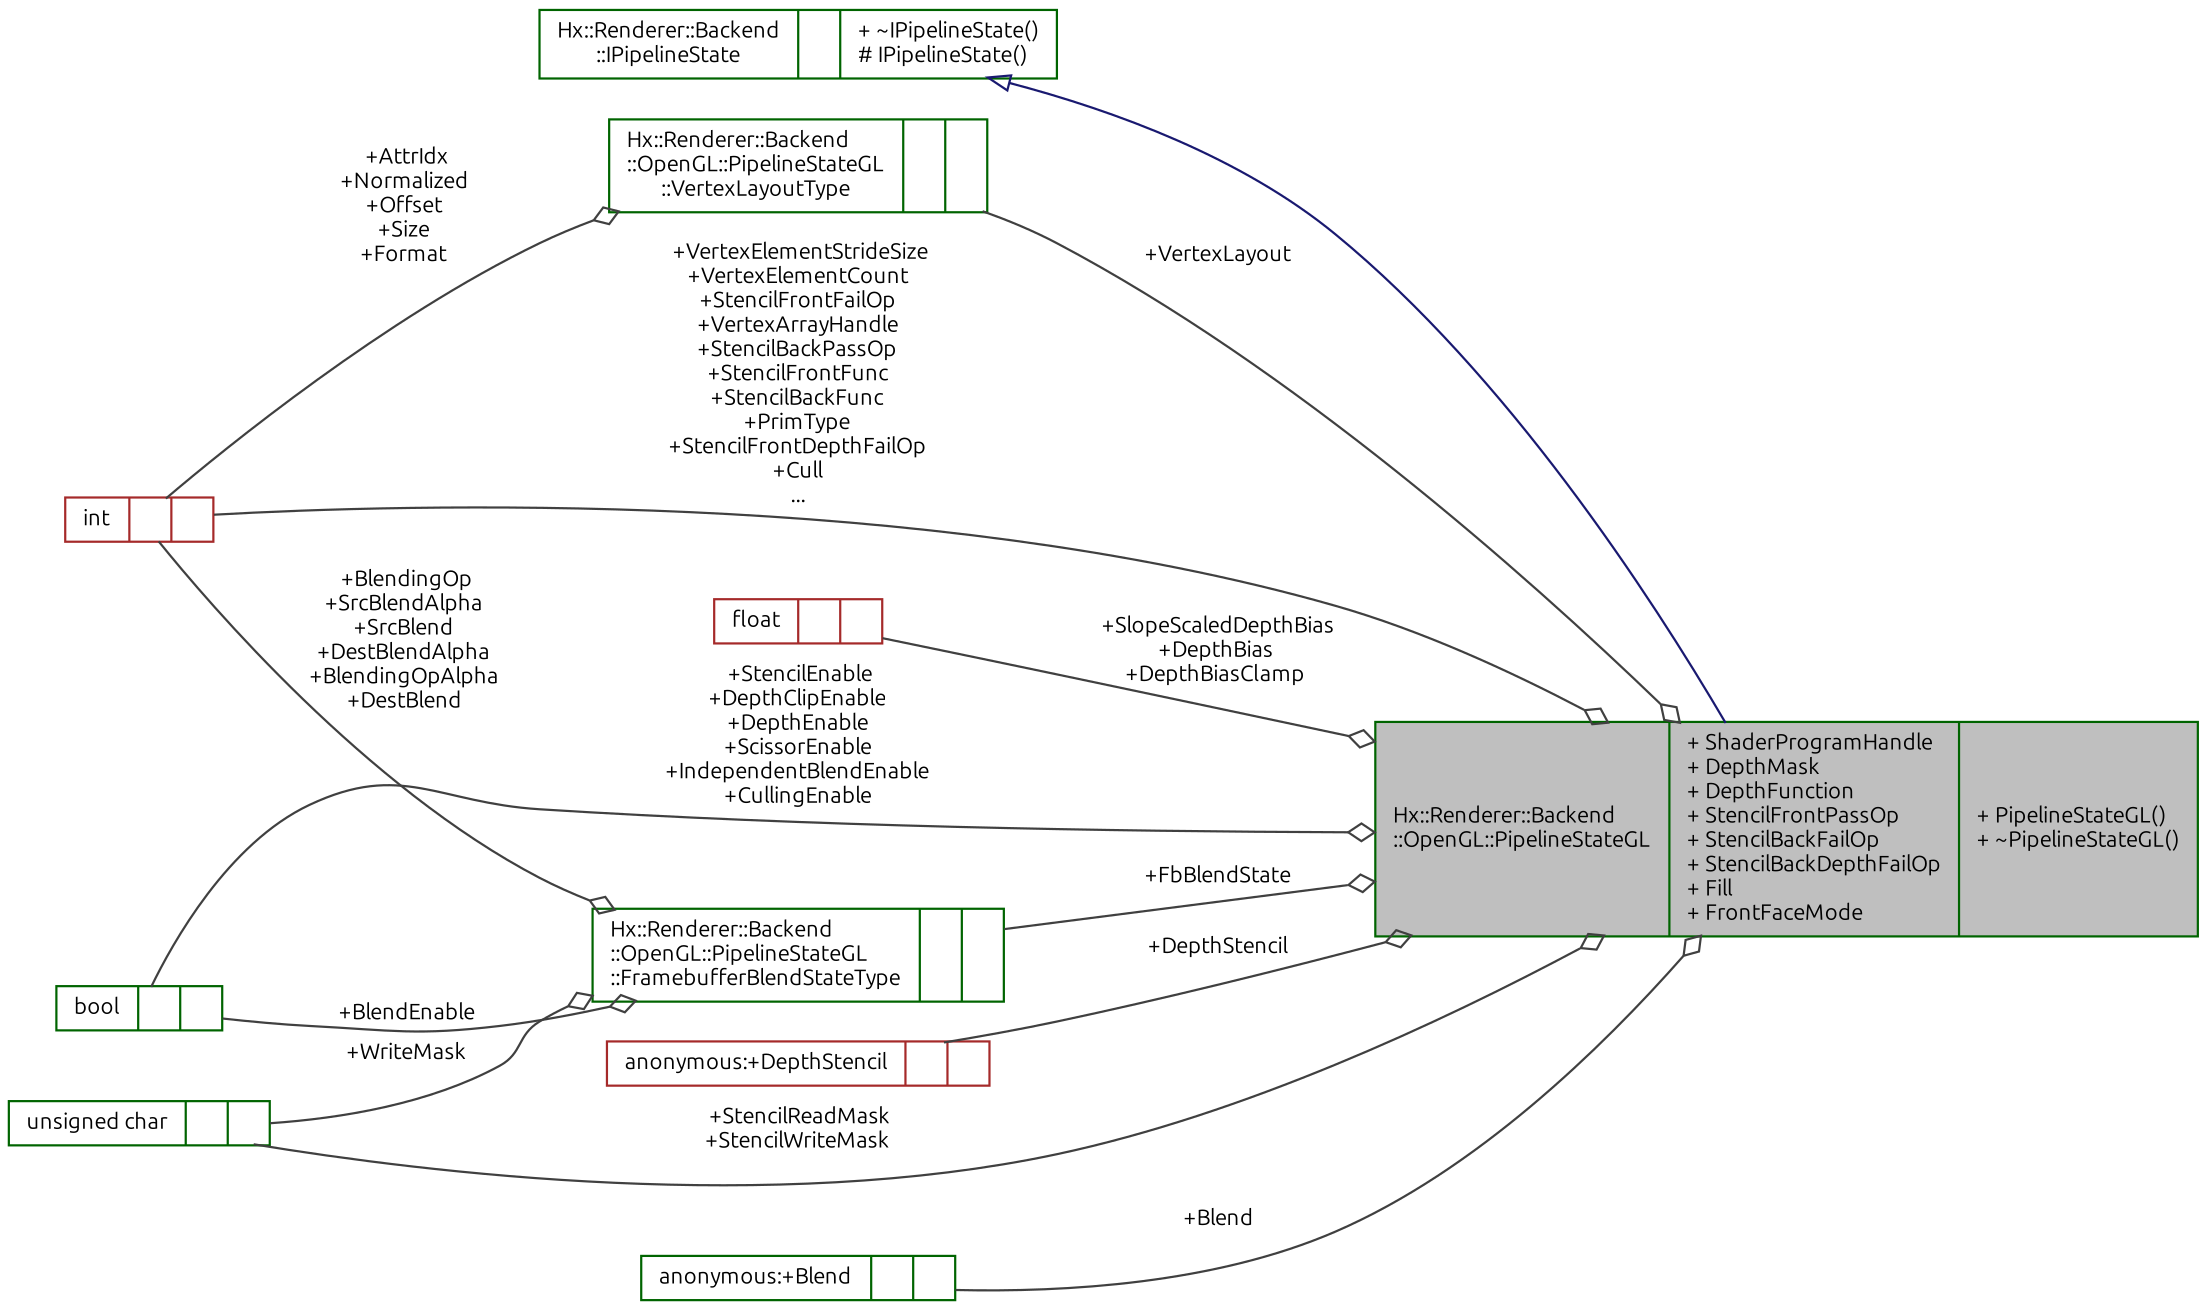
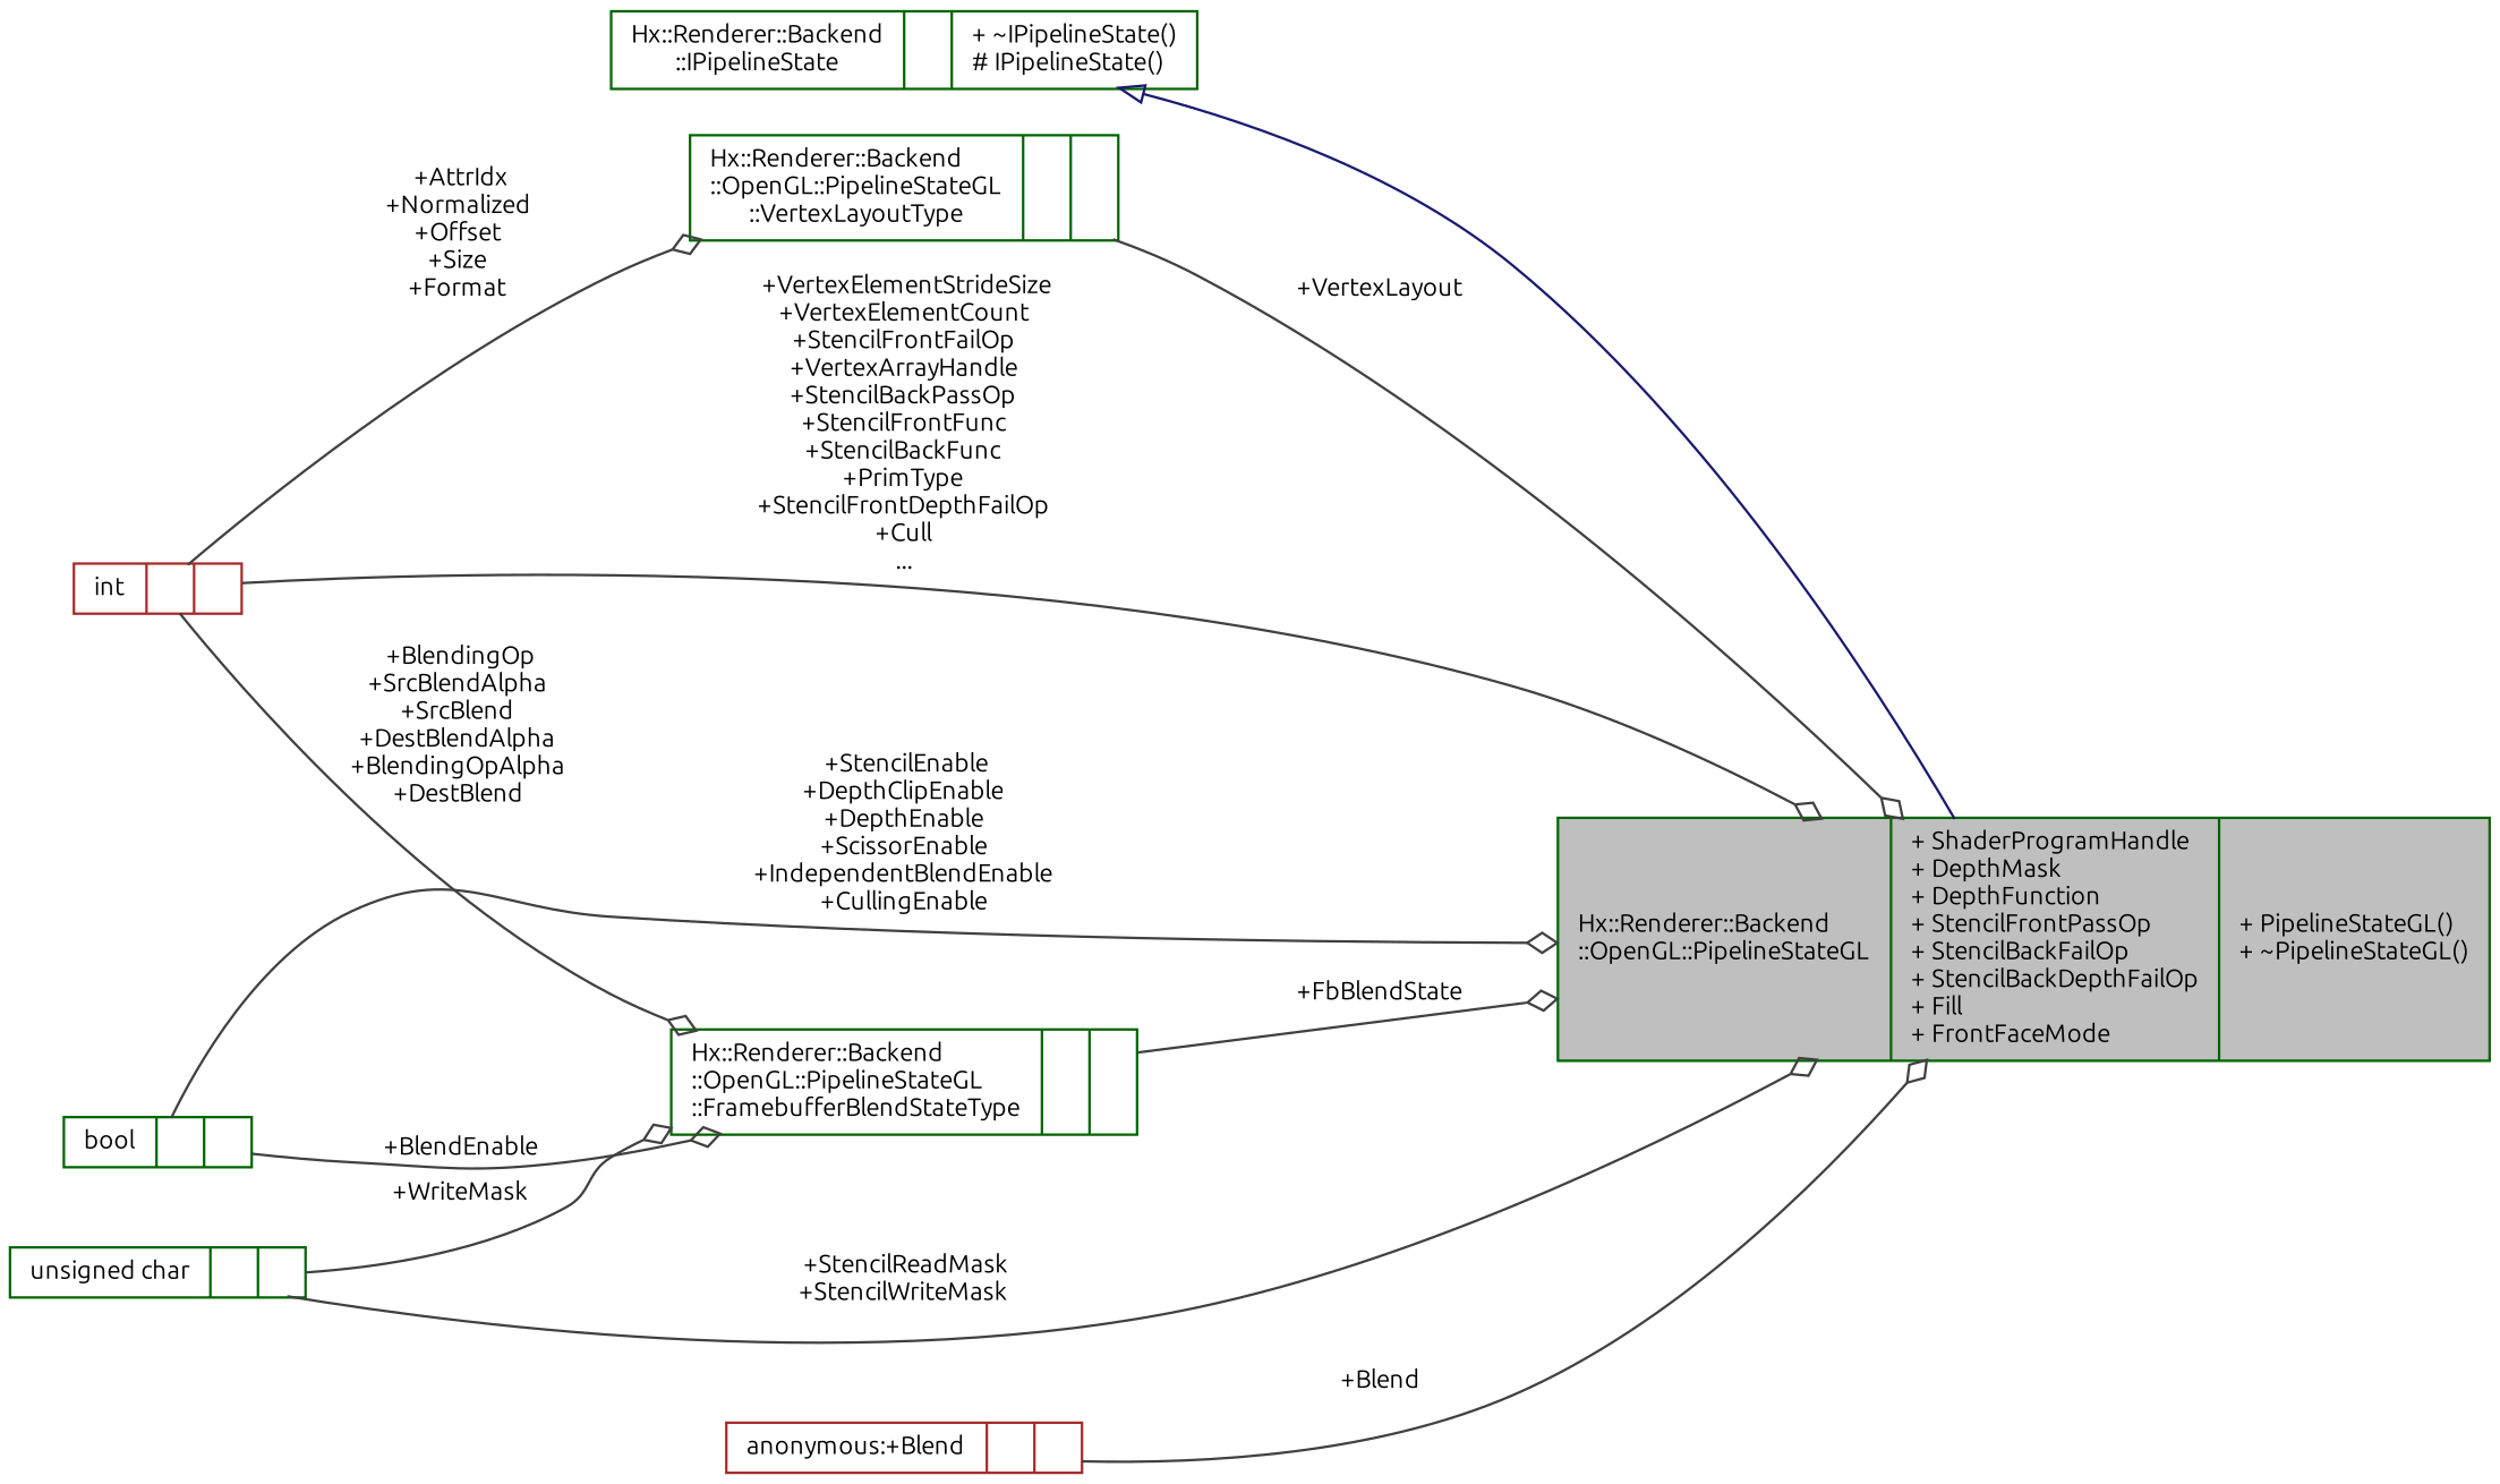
  digraph {
    fontname=Ubuntu
    rankdir=LR
    node [color=darkgreen fillcolor=white fontname=Ubuntu fontsize=10 shape=record style=filled]
    edge [color=grey25 fontname=Ubuntu fontsize=10 labelfontname=Helvetica labelfontsize=10 style=solid arrowhead=odiamond]
    n1 [fillcolor=grey75 fontcolor=black height=0.2 label="{Hx::Renderer::Backend\l::OpenGL::PipelineStateGL\n|+ ShaderProgramHandle\l+ DepthMask\l+ DepthFunction\l+ StencilFrontPassOp\l+ StencilBackFailOp\l+ StencilBackDepthFailOp\l+ Fill\l+ FrontFaceMode\l|+ PipelineStateGL()\l+ ~PipelineStateGL()\l}" width=0.4]
    n2 [height=0.2 label="{Hx::Renderer::Backend\l::IPipelineState\n||+ ~IPipelineState()\l# IPipelineState()\l}" width=0.4]
    n3 [height=0.2 label="{unsigned char\n||}" width=0.4]
    n4 [height=0.2 label="{Hx::Renderer::Backend\l::OpenGL::PipelineStateGL\l::FramebufferBlendStateType\n||}" width=0.4]
-   n5 [color=brown height=0.2 label="{float\n||}" width=0.4]
    n6 [height=0.2 label="{Hx::Renderer::Backend\l::OpenGL::PipelineStateGL\l::VertexLayoutType\n||}" width=0.4]
    n7 [color=brown height=0.2 label="{int\n||}" width=0.4]
-   n8 [color=brown height=0.2 label="{anonymous:+DepthStencil\n||}" width=0.4]
    n9 [height=0.2 label="{bool\n||}" width=0.4]
-   n10 [height=0.2 label="{anonymous:+Blend\n||}" width=0.4]
+   n10 [color=brown height=0.2 label="{anonymous:+Blend\n||}" width=0.4]
    n2 -> n1 [arrowtail=onormal color=midnightblue dir=back arrowhead=""]
    n3 -> n1 [label=" +StencilReadMask\n+StencilWriteMask"]
    n3 -> n4 [label=" +WriteMask"]
    n4 -> n1 [label=" +FbBlendState"]
-   n5 -> n1 [label=" +SlopeScaledDepthBias\n+DepthBias\n+DepthBiasClamp"]
    n6 -> n1 [label=" +VertexLayout"]
    n7 -> n1 [label=" +VertexElementStrideSize\n+VertexElementCount\n+StencilFrontFailOp\n+VertexArrayHandle\n+StencilBackPassOp\n+StencilFrontFunc\n+StencilBackFunc\n+PrimType\n+StencilFrontDepthFailOp\n+Cull\n..."]
    n7 -> n4 [label=" +BlendingOp\n+SrcBlendAlpha\n+SrcBlend\n+DestBlendAlpha\n+BlendingOpAlpha\n+DestBlend"]
    n7 -> n6 [label=" +AttrIdx\n+Normalized\n+Offset\n+Size\n+Format"]
-   n8 -> n1 [label=" +DepthStencil"]
    n9 -> n1 [label=" +StencilEnable\n+DepthClipEnable\n+DepthEnable\n+ScissorEnable\n+IndependentBlendEnable\n+CullingEnable"]
    n9 -> n4 [label=" +BlendEnable"]
    n10 -> n1 [label=" +Blend"]
  }
